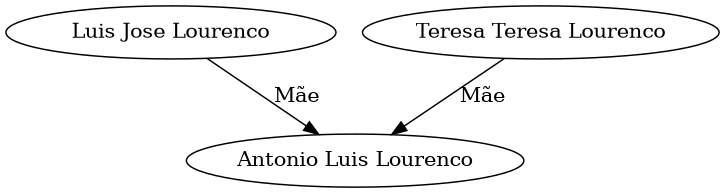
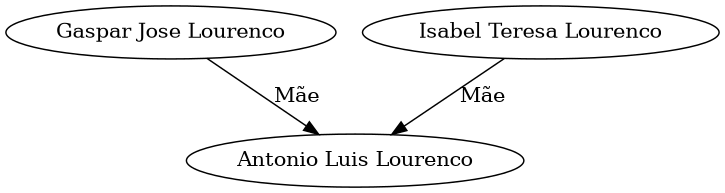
  digraph {
-   "Gaspar Jose Lourenco" [label="Luis Jose Lourenco"]
+   "Gaspar Jose Lourenco"
    "Antonio Luis Lourenco"
-   "Isabel Teresa Lourenco" [label="Teresa Teresa Lourenco"]
+   "Isabel Teresa Lourenco"
    "Gaspar Jose Lourenco" -> "Antonio Luis Lourenco" [label="Mãe"]
    "Isabel Teresa Lourenco" -> "Antonio Luis Lourenco" [label="Mãe"]
  }
